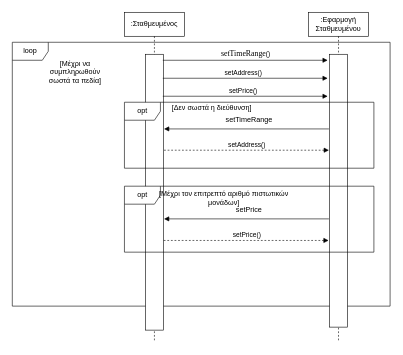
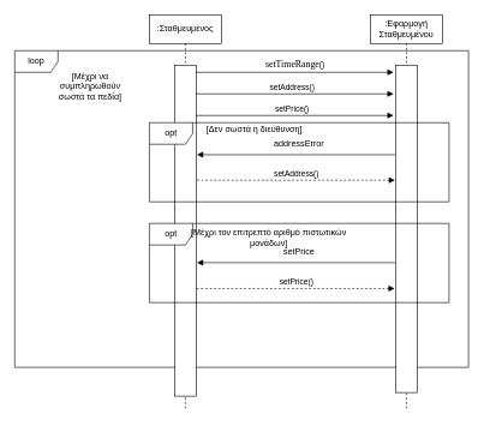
  <mxCell id="0" />
  <mxCell id="1" parent="0" />
  <mxCell id="2" value="loop" style="shape=umlFrame;whiteSpace=wrap;html=1;" vertex="1" parent="1"><mxGeometry x="20" y="70" width="630" height="440" as="geometry" /></mxCell>
  <mxCell id="3" value=":Σταθμευμένος " style="shape=umlLifeline;perimeter=lifelinePerimeter;whiteSpace=wrap;html=1;container=1;collapsible=0;recursiveResize=0;outlineConnect=0;" vertex="1" parent="1"><mxGeometry x="207" y="20" width="100" height="550" as="geometry" /></mxCell>
  <mxCell id="4" value="" style="rounded=0;whiteSpace=wrap;html=1;" vertex="1" parent="3"><mxGeometry x="35" y="70" width="30" height="460" as="geometry" /></mxCell>
  <mxCell id="5" value=":Εφαρμογή Σταθμευμένου" style="shape=umlLifeline;perimeter=lifelinePerimeter;whiteSpace=wrap;html=1;container=1;collapsible=0;recursiveResize=0;outlineConnect=0;" vertex="1" parent="1"><mxGeometry x="514" y="20" width="100" height="550" as="geometry" /></mxCell>
  <mxCell id="6" value="" style="rounded=0;whiteSpace=wrap;html=1;" vertex="1" parent="5"><mxGeometry x="35" y="70" width="30" height="455" as="geometry" /></mxCell>
  <mxCell id="7" value="opt" style="shape=umlFrame;whiteSpace=wrap;html=1;" vertex="1" parent="1"><mxGeometry x="207" y="170" width="416" height="110" as="geometry" /></mxCell>
  <mxCell id="8" value="&lt;span style=&quot;font-family: &amp;#34;consolas&amp;#34; ; font-size: 9.8pt&quot;&gt;setTimeRange&lt;/span&gt;()" style="html=1;verticalAlign=bottom;endArrow=block;" edge="1" parent="1"><mxGeometry width="80" relative="1" as="geometry"><mxPoint x="271" y="100" as="sourcePoint" /><mxPoint x="546" y="100" as="targetPoint" /></mxGeometry></mxCell>
  <mxCell id="9" value="" style="html=1;verticalAlign=bottom;endArrow=block;" edge="1" parent="1"><mxGeometry x="0.345" y="-10" width="80" relative="1" as="geometry"><mxPoint x="548" y="214.5" as="sourcePoint" /><mxPoint x="273" y="214.5" as="targetPoint" /><mxPoint as="offset" /></mxGeometry></mxCell>
  <mxCell id="10" value="opt" style="shape=umlFrame;whiteSpace=wrap;html=1;" vertex="1" parent="1"><mxGeometry x="207" y="310" width="416" height="110" as="geometry" /></mxCell>
  <mxCell id="11" value="" style="html=1;verticalAlign=bottom;endArrow=block;" edge="1" parent="1"><mxGeometry x="0.345" y="-10" width="80" relative="1" as="geometry"><mxPoint x="548" y="364.5" as="sourcePoint" /><mxPoint x="273" y="364.5" as="targetPoint" /><mxPoint as="offset" /></mxGeometry></mxCell>
  <mxCell id="12" value="[Δεν σωστά η διεύθυνση]" style="text;html=1;strokeColor=none;fillColor=none;align=center;verticalAlign=middle;whiteSpace=wrap;rounded=0;" vertex="1" parent="1"><mxGeometry x="253" y="170" width="200" height="20" as="geometry" /></mxCell>
  <mxCell id="13" value="[Μέχρι τον επιτρεπτό αριθμό πιστωτικών μονάδων]" style="text;html=1;strokeColor=none;fillColor=none;align=center;verticalAlign=middle;whiteSpace=wrap;rounded=0;" vertex="1" parent="1"><mxGeometry x="263" y="320" width="220" height="20" as="geometry" /></mxCell>
- <mxCell id="14" value="setTimeRange" style="text;html=1;strokeColor=none;fillColor=none;align=center;verticalAlign=middle;whiteSpace=wrap;rounded=0;" vertex="1" parent="1"><mxGeometry x="284" y="190" width="262" height="20" as="geometry" /></mxCell>
+ <mxCell id="14" value="addressError" style="text;html=1;strokeColor=none;fillColor=none;align=center;verticalAlign=middle;whiteSpace=wrap;rounded=0;" vertex="1" parent="1"><mxGeometry x="284" y="190" width="262" height="20" as="geometry" /></mxCell>
  <mxCell id="15" value="setAddress()" style="html=1;verticalAlign=bottom;endArrow=block;dashed=1;" edge="1" parent="1"><mxGeometry width="80" relative="1" as="geometry"><mxPoint x="273" y="250" as="sourcePoint" /><mxPoint x="548" y="250" as="targetPoint" /></mxGeometry></mxCell>
  <mxCell id="16" value="setPrice()" style="html=1;verticalAlign=bottom;endArrow=block;dashed=1;" edge="1" parent="1"><mxGeometry width="80" relative="1" as="geometry"><mxPoint x="272.5" y="400.5" as="sourcePoint" /><mxPoint x="547.5" y="400.5" as="targetPoint" /></mxGeometry></mxCell>
  <mxCell id="17" value="setPrice" style="text;html=1;strokeColor=none;fillColor=none;align=center;verticalAlign=middle;whiteSpace=wrap;rounded=0;" vertex="1" parent="1"><mxGeometry x="284" y="340" width="262" height="20" as="geometry" /></mxCell>
  <mxCell id="18" value="[Μέχρι να συμπληρωθούν σωστά τα πεδία]" style="text;html=1;strokeColor=none;fillColor=none;align=center;verticalAlign=middle;whiteSpace=wrap;rounded=0;" vertex="1" parent="1"><mxGeometry x="70" y="110" width="110" height="20" as="geometry" /></mxCell>
  <mxCell id="19" value="setAddress()" style="html=1;verticalAlign=bottom;endArrow=block;" edge="1" parent="1"><mxGeometry x="-0.036" width="80" relative="1" as="geometry"><mxPoint x="271" y="130" as="sourcePoint" /><mxPoint x="546" y="130" as="targetPoint" /><mxPoint x="1" as="offset" /></mxGeometry></mxCell>
  <mxCell id="20" value="setPrice()" style="html=1;verticalAlign=bottom;endArrow=block;" edge="1" parent="1"><mxGeometry x="-0.036" width="80" relative="1" as="geometry"><mxPoint x="271" y="160" as="sourcePoint" /><mxPoint x="546" y="160" as="targetPoint" /><mxPoint x="1" as="offset" /></mxGeometry></mxCell>
